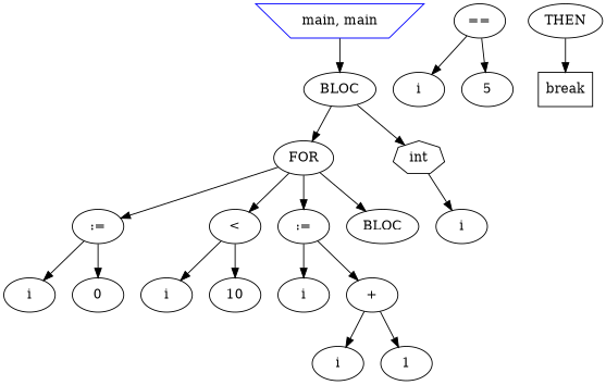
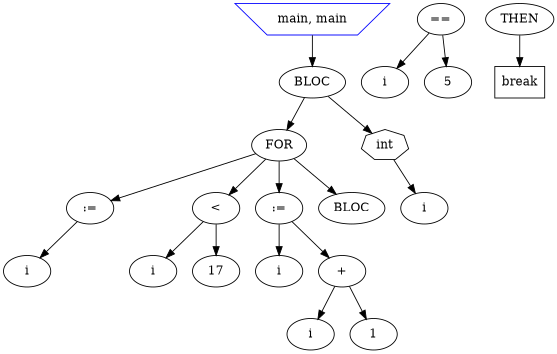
  digraph {
    node [shape=ellipse]
    n1 [color=blue label="main, main" shape=invtrapezium]
    n2 [color=black label=BLOC]
    n3 [color=black label=FOR]
    n4 [label=int shape=septagon]
    n5 [label=":="]
    n6 [label="<"]
    n7 [label=":="]
    n8 [color=black label=BLOC]
    n9 [label=i]
    n10 [label=i]
-   n11 [label=0]
    n12 [label=i]
-   n13 [label=10]
+   n13 [label=17]
    n14 [label=i]
    n15 [label="+"]
    n16 [label=i]
    n17 [label=1]
    n18 [label="=="]
    n19 [label=i]
    n20 [label=5]
    n21 [color=black label=THEN]
    n22 [label=break shape=box]
    n1 -> n2
    n2 -> n3
    n2 -> n4
    n3 -> n5
    n3 -> n6
    n3 -> n7
    n3 -> n8
    n4 -> n9
    n5 -> n10
-   n5 -> n11
    n6 -> n12
    n6 -> n13
    n7 -> n14
    n7 -> n15
    n15 -> n16
    n15 -> n17
    n18 -> n19
    n18 -> n20
    n21 -> n22
  }
